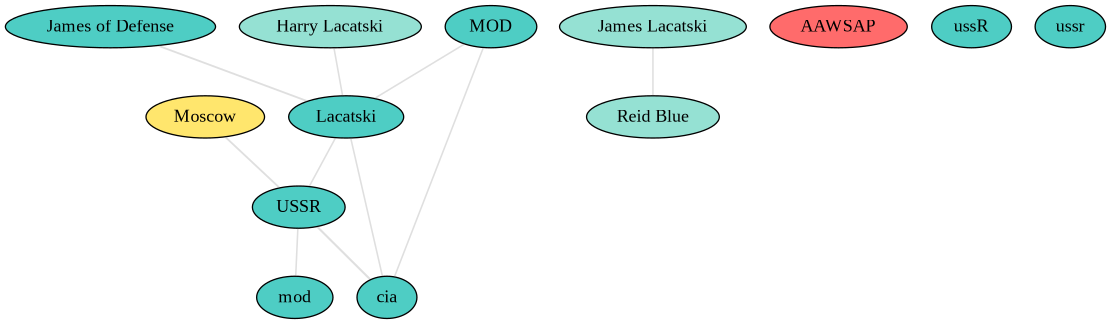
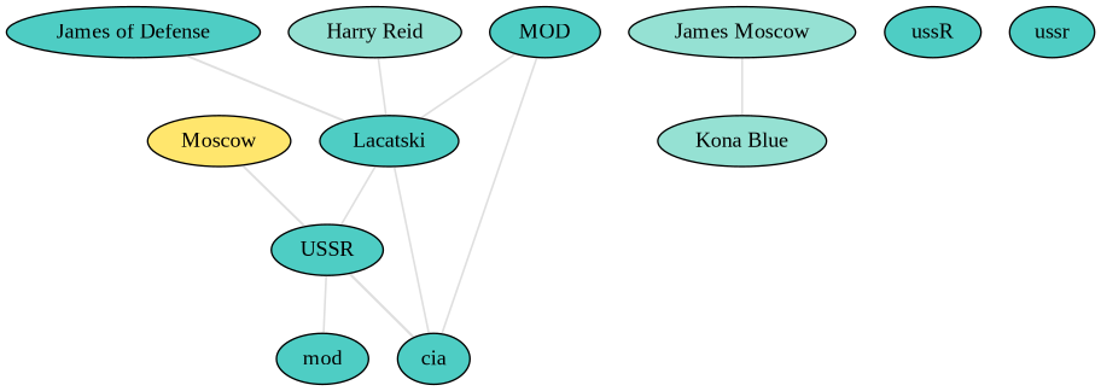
  graph {
    fontname="Liberation Serif"
    splines=true
    node [fillcolor="#4ECDC4" fontname="Liberation Serif" style=filled]
    edge [color="#88888844" fontname="Liberation Serif" penwidth=1.2]
    n1 [height=0.37 label=USSR width=0.37]
    n2 [height=0.37 label=cia width=0.37]
    n3 [height=0.31 label=mod width=0.31]
    n4 [height=0.36 label=Lacatski width=0.36]
    n5 [height=0.32 label="James of Defense" width=0.32]
    n6 [fillcolor="#FFE66D" height=0.32 label=Moscow width=0.32]
    n7 [height=0.32 label=MOD width=0.32]
-   n8 [fillcolor="#95E1D3" height=0.31 label="Harry Lacatski" width=0.31]
-   n9 [fillcolor="#95E1D3" height=0.31 label="Reid Blue" width=0.31]
-   n10 [fillcolor="#95E1D3" height=0.31 label="James Lacatski" width=0.31]
-   n11 [fillcolor="#FF6B6B" height=0.30 label=AAWSAP width=0.30]
+   n8 [fillcolor="#95E1D3" height=0.31 label="Harry Reid" width=0.31]
+   n9 [fillcolor="#95E1D3" height=0.31 label="Kona Blue" width=0.31]
+   n10 [fillcolor="#95E1D3" height=0.31 label="James Moscow" width=0.31]
    n12 [height=0.30 label=ussR width=0.30]
    n13 [height=0.30 label=ussr width=0.30]
    n1 -- n2 [penwidth=1.6]
    n1 -- n3
    n4 -- n1
    n4 -- n2
    n5 -- n4 [penwidth=1.4]
    n6 -- n1 [penwidth=1.4]
    n7 -- n2
    n7 -- n4
    n8 -- n4
    n10 -- n9
  }
